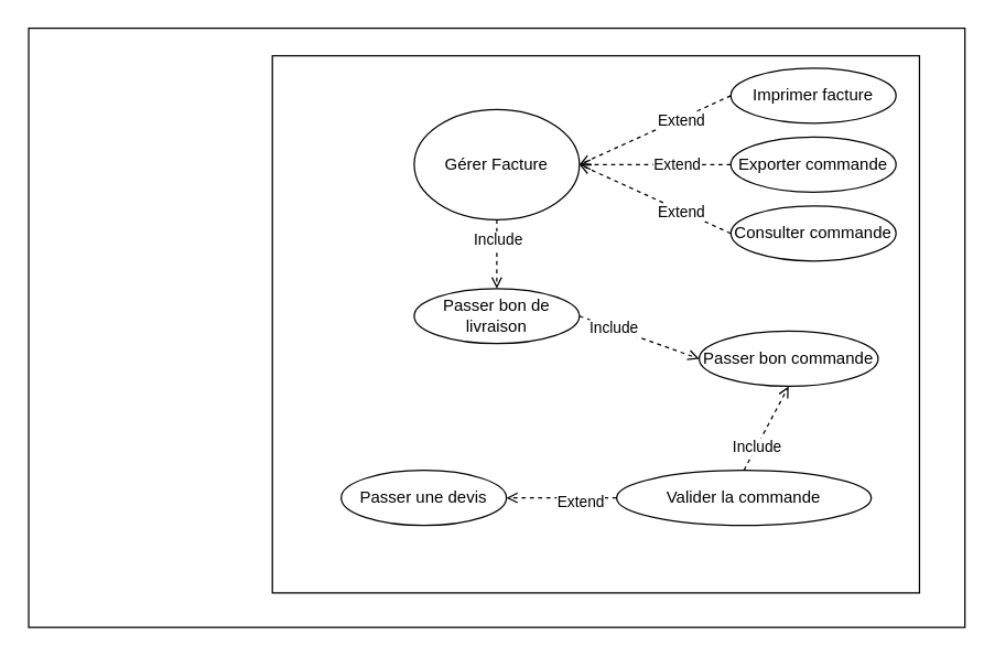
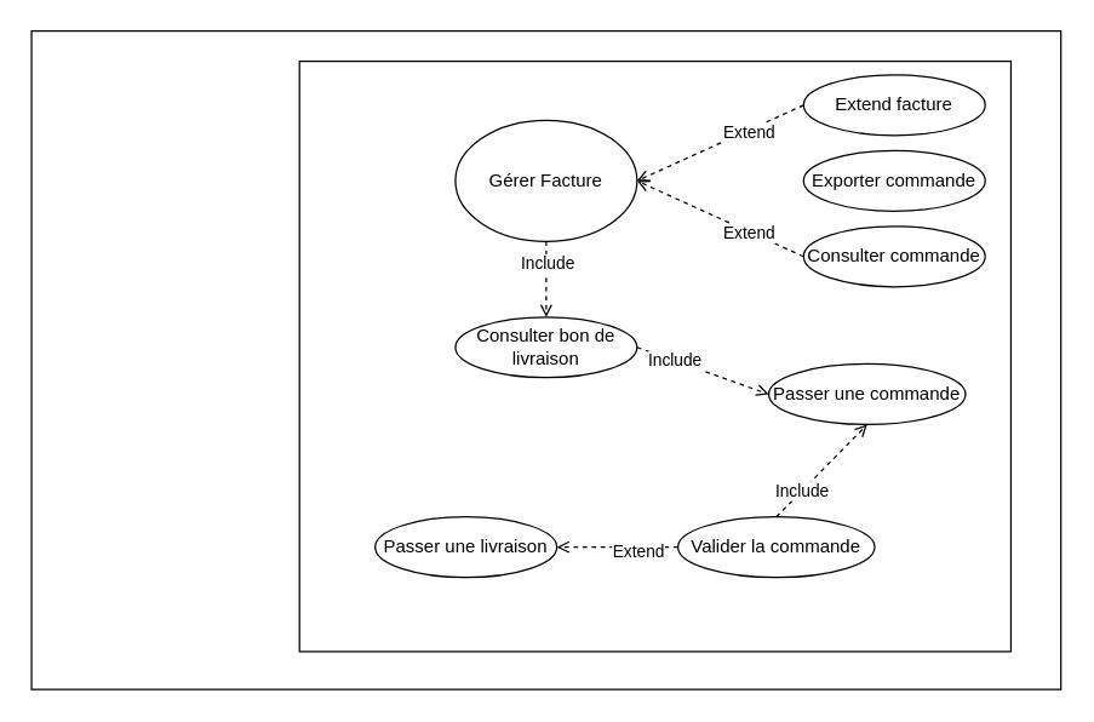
  <mxCell id="0" />
  <mxCell id="1" parent="0" />
  <mxCell id="2" value="" style="rounded=0;whiteSpace=wrap;html=1;" vertex="1" parent="1"><mxGeometry x="20" y="20" width="680" height="435" as="geometry" /></mxCell>
  <mxCell id="3" value="" style="rounded=0;whiteSpace=wrap;html=1;" vertex="1" parent="1"><mxGeometry x="197" y="40" width="470" height="390" as="geometry" /></mxCell>
  <mxCell id="4" value="Gérer Facture" style="ellipse;whiteSpace=wrap;html=1;" vertex="1" parent="1"><mxGeometry x="300" y="79" width="120" height="80" as="geometry" /></mxCell>
  <mxCell id="5" style="rounded=0;orthogonalLoop=1;jettySize=auto;html=1;exitX=0;exitY=0.5;exitDx=0;exitDy=0;entryX=1;entryY=0.5;entryDx=0;entryDy=0;dashed=1;endArrow=open;endFill=0;" edge="1" parent="1" source="7" target="4"><mxGeometry relative="1" as="geometry" /></mxCell>
  <mxCell id="6" value="Extend" style="edgeLabel;html=1;align=center;verticalAlign=middle;resizable=0;points=[];" vertex="1" connectable="0" parent="5"><mxGeometry x="-0.329" y="1" relative="1" as="geometry"><mxPoint as="offset" /></mxGeometry></mxCell>
- <mxCell id="7" value="Imprimer facture" style="ellipse;whiteSpace=wrap;html=1;" vertex="1" parent="1"><mxGeometry x="530" y="49" width="120" height="40" as="geometry" /></mxCell>
- <mxCell id="8" style="rounded=0;orthogonalLoop=1;jettySize=auto;html=1;exitX=0;exitY=0.5;exitDx=0;exitDy=0;entryX=1;entryY=0.5;entryDx=0;entryDy=0;dashed=1;endArrow=open;endFill=0;" edge="1" parent="1" source="10" target="4"><mxGeometry relative="1" as="geometry"><mxPoint x="460" y="99" as="targetPoint" /></mxGeometry></mxCell>
- <mxCell id="9" value="Extend" style="edgeLabel;html=1;align=center;verticalAlign=middle;resizable=0;points=[];" vertex="1" connectable="0" parent="8"><mxGeometry x="-0.273" y="-1" relative="1" as="geometry"><mxPoint as="offset" /></mxGeometry></mxCell>
+ <mxCell id="7" value="Extend facture" style="ellipse;whiteSpace=wrap;html=1;" vertex="1" parent="1"><mxGeometry x="530" y="49" width="120" height="40" as="geometry" /></mxCell>
  <mxCell id="10" value="Exporter commande" style="ellipse;whiteSpace=wrap;html=1;" vertex="1" parent="1"><mxGeometry x="530" y="99" width="120" height="40" as="geometry" /></mxCell>
  <mxCell id="11" style="rounded=0;orthogonalLoop=1;jettySize=auto;html=1;exitX=0;exitY=0.5;exitDx=0;exitDy=0;entryX=1;entryY=0.5;entryDx=0;entryDy=0;dashed=1;endArrow=open;endFill=0;" edge="1" parent="1" source="13" target="4"><mxGeometry relative="1" as="geometry"><mxPoint x="460" y="99" as="targetPoint" /></mxGeometry></mxCell>
  <mxCell id="12" value="Extend" style="edgeLabel;html=1;align=center;verticalAlign=middle;resizable=0;points=[];" vertex="1" connectable="0" parent="11"><mxGeometry x="-0.333" y="1" relative="1" as="geometry"><mxPoint as="offset" /></mxGeometry></mxCell>
  <mxCell id="13" value="Consulter commande" style="ellipse;whiteSpace=wrap;html=1;" vertex="1" parent="1"><mxGeometry x="530" y="149" width="120" height="40" as="geometry" /></mxCell>
  <mxCell id="14" style="rounded=0;orthogonalLoop=1;jettySize=auto;html=1;exitX=0.5;exitY=1;exitDx=0;exitDy=0;entryX=0.5;entryY=0;entryDx=0;entryDy=0;dashed=1;endArrow=open;endFill=0;" edge="1" parent="1" source="4" target="16"><mxGeometry relative="1" as="geometry" /></mxCell>
  <mxCell id="15" value="Include" style="edgeLabel;html=1;align=center;verticalAlign=middle;resizable=0;points=[];" vertex="1" connectable="0" parent="14"><mxGeometry x="-0.434" relative="1" as="geometry"><mxPoint as="offset" /></mxGeometry></mxCell>
- <mxCell id="16" value="Passer bon de livraison" style="ellipse;whiteSpace=wrap;html=1;" vertex="1" parent="1"><mxGeometry x="300" y="209" width="120" height="40" as="geometry" /></mxCell>
+ <mxCell id="16" value="Consulter bon de livraison" style="ellipse;whiteSpace=wrap;html=1;" vertex="1" parent="1"><mxGeometry x="300" y="209" width="120" height="40" as="geometry" /></mxCell>
  <mxCell id="17" style="rounded=0;orthogonalLoop=1;jettySize=auto;html=1;exitX=1;exitY=0.5;exitDx=0;exitDy=0;entryX=0;entryY=0.5;entryDx=0;entryDy=0;dashed=1;endArrow=open;endFill=0;" edge="1" parent="1" source="16" target="19"><mxGeometry relative="1" as="geometry"><mxPoint x="547" y="209" as="targetPoint" /></mxGeometry></mxCell>
  <mxCell id="18" value="Include" style="edgeLabel;html=1;align=center;verticalAlign=middle;resizable=0;points=[];" vertex="1" connectable="0" parent="17"><mxGeometry x="-0.434" relative="1" as="geometry"><mxPoint as="offset" /></mxGeometry></mxCell>
- <mxCell id="19" value="Passer bon commande" style="ellipse;whiteSpace=wrap;html=1;" vertex="1" parent="1"><mxGeometry x="507" y="240" width="130" height="40" as="geometry" /></mxCell>
+ <mxCell id="19" value="Passer une commande" style="ellipse;whiteSpace=wrap;html=1;" vertex="1" parent="1"><mxGeometry x="507" y="240" width="130" height="40" as="geometry" /></mxCell>
  <mxCell id="20" style="rounded=0;orthogonalLoop=1;jettySize=auto;html=1;exitX=0.5;exitY=0;exitDx=0;exitDy=0;entryX=0.5;entryY=1;entryDx=0;entryDy=0;dashed=1;endArrow=open;endFill=0;" edge="1" parent="1" source="24" target="19"><mxGeometry relative="1" as="geometry"><mxPoint x="610" y="290" as="targetPoint" /></mxGeometry></mxCell>
  <mxCell id="21" value="Include" style="edgeLabel;html=1;align=center;verticalAlign=middle;resizable=0;points=[];" vertex="1" connectable="0" parent="20"><mxGeometry x="-0.434" relative="1" as="geometry"><mxPoint as="offset" /></mxGeometry></mxCell>
  <mxCell id="22" style="rounded=0;orthogonalLoop=1;jettySize=auto;html=1;exitX=0;exitY=0.5;exitDx=0;exitDy=0;entryX=1;entryY=0.5;entryDx=0;entryDy=0;endArrow=open;endFill=0;dashed=1;" edge="1" parent="1" source="24" target="25"><mxGeometry relative="1" as="geometry" /></mxCell>
  <mxCell id="23" value="Extend" style="edgeLabel;html=1;align=center;verticalAlign=middle;resizable=0;points=[];" vertex="1" connectable="0" parent="22"><mxGeometry x="-0.326" y="2" relative="1" as="geometry"><mxPoint as="offset" /></mxGeometry></mxCell>
- <mxCell id="24" value="Valider la commande" style="ellipse;whiteSpace=wrap;html=1;" vertex="1" parent="1"><mxGeometry x="447" y="341" width="185" height="40" as="geometry" /></mxCell>
- <mxCell id="25" value="Passer une devis" style="ellipse;whiteSpace=wrap;html=1;" vertex="1" parent="1"><mxGeometry x="247" y="341" width="120" height="40" as="geometry" /></mxCell>
+ <mxCell id="24" value="Valider la commande" style="ellipse;whiteSpace=wrap;html=1;" vertex="1" parent="1"><mxGeometry x="447" y="341" width="130" height="40" as="geometry" /></mxCell>
+ <mxCell id="25" value="Passer une livraison" style="ellipse;whiteSpace=wrap;html=1;" vertex="1" parent="1"><mxGeometry x="247" y="341" width="120" height="40" as="geometry" /></mxCell>
